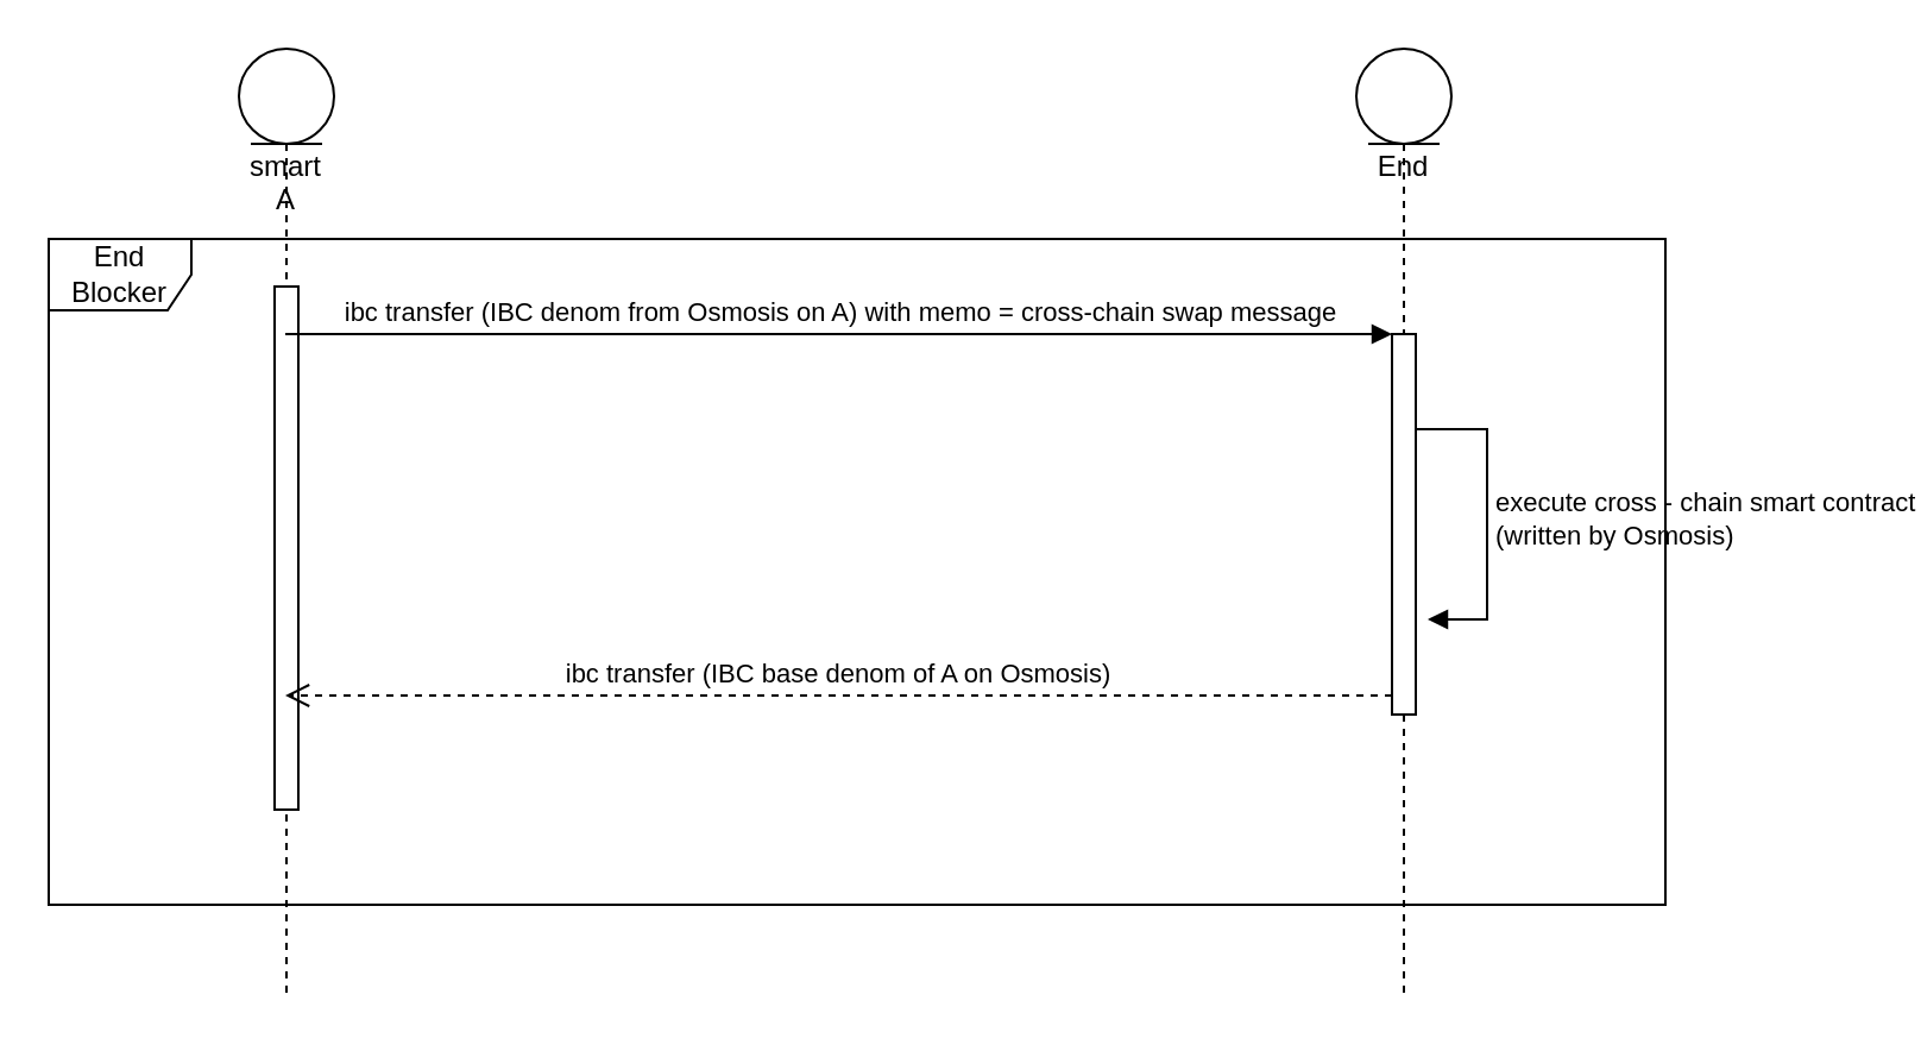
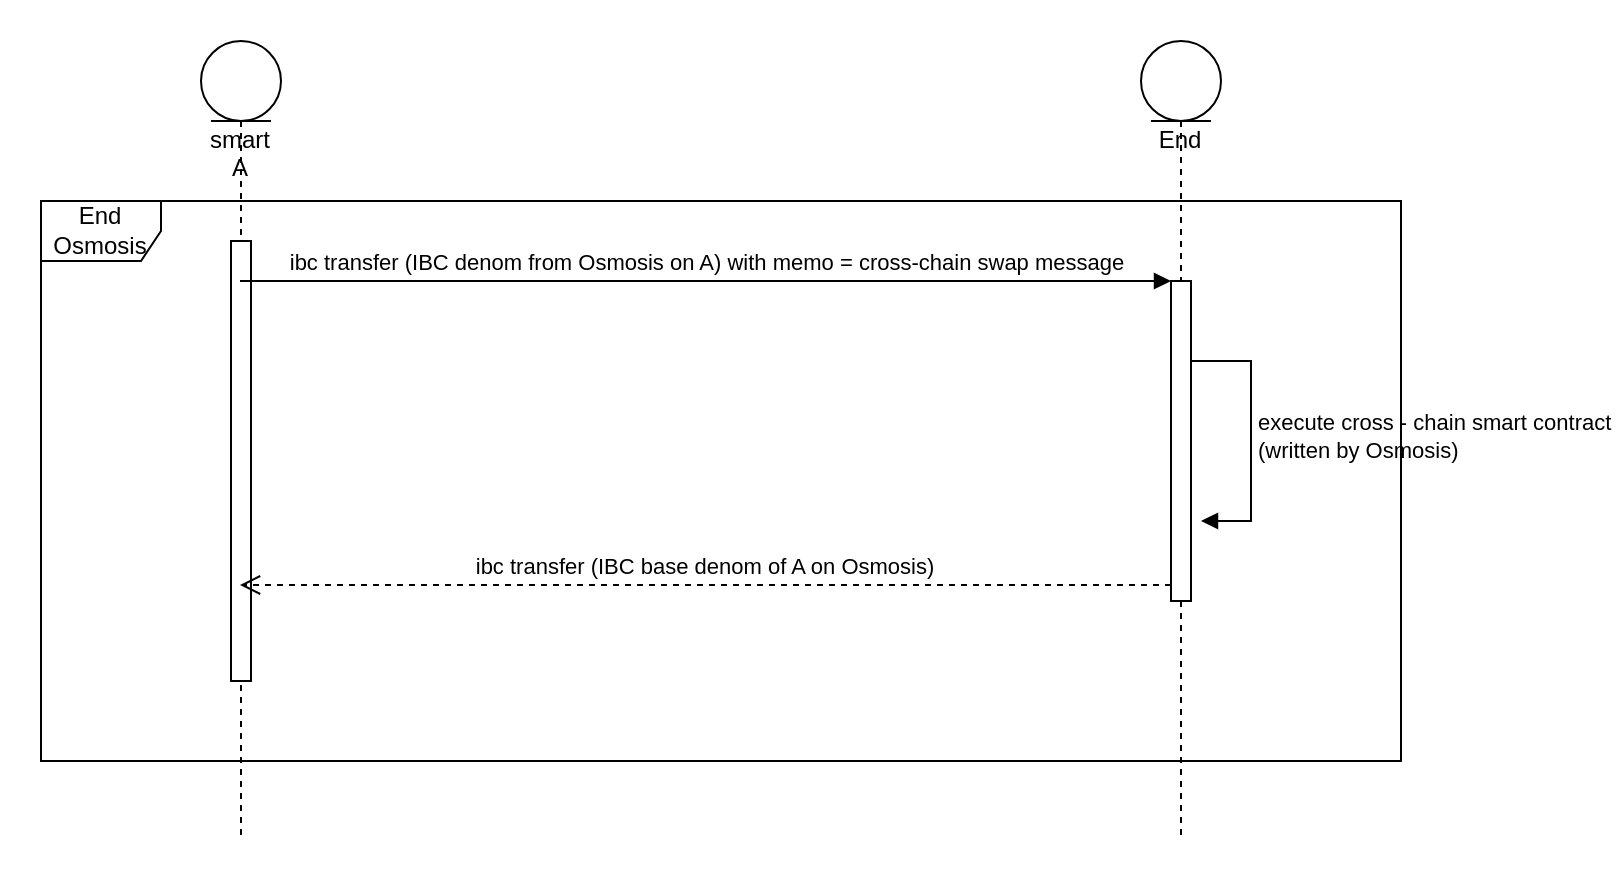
  <mxCell id="0" />
  <mxCell id="1" parent="0" />
  <mxCell id="2" value="smart A" style="shape=umlLifeline;participant=umlEntity;perimeter=lifelinePerimeter;whiteSpace=wrap;html=1;container=1;collapsible=0;recursiveResize=0;verticalAlign=top;spacingTop=36;outlineConnect=0;" vertex="1" parent="1"><mxGeometry x="100" y="20" width="40" height="400" as="geometry" /></mxCell>
  <mxCell id="3" value="" style="html=1;points=[];perimeter=orthogonalPerimeter;" vertex="1" parent="2"><mxGeometry x="15" y="100" width="10" height="220" as="geometry" /></mxCell>
  <mxCell id="4" value="End" style="shape=umlLifeline;participant=umlEntity;perimeter=lifelinePerimeter;whiteSpace=wrap;html=1;container=1;collapsible=0;recursiveResize=0;verticalAlign=top;spacingTop=36;outlineConnect=0;" vertex="1" parent="1"><mxGeometry x="570" y="20" width="40" height="400" as="geometry" /></mxCell>
  <mxCell id="5" value="" style="html=1;points=[];perimeter=orthogonalPerimeter;" vertex="1" parent="4"><mxGeometry x="15" y="120" width="10" height="160" as="geometry" /></mxCell>
  <mxCell id="6" value="ibc transfer (&lt;span style=&quot;text-align: left;&quot;&gt;IBC denom from Osmosis on A&lt;/span&gt;) with memo = cross-chain swap message" style="html=1;verticalAlign=bottom;endArrow=block;entryX=0;entryY=0;rounded=0;" edge="1" target="5" parent="1" source="2"><mxGeometry relative="1" as="geometry"><mxPoint x="565" y="140" as="sourcePoint" /></mxGeometry></mxCell>
  <mxCell id="7" value="ibc transfer (IBC base denom of A on Osmosis)" style="html=1;verticalAlign=bottom;endArrow=open;dashed=1;endSize=8;exitX=0;exitY=0.95;rounded=0;" edge="1" source="5" parent="1" target="2"><mxGeometry relative="1" as="geometry"><mxPoint x="565" y="216" as="targetPoint" /></mxGeometry></mxCell>
  <mxCell id="8" value="execute cross - chain smart contract&lt;br&gt;(written by Osmosis)" style="edgeStyle=orthogonalEdgeStyle;html=1;align=left;spacingLeft=2;endArrow=block;rounded=0;" edge="1" parent="1"><mxGeometry relative="1" as="geometry"><mxPoint x="595" y="180" as="sourcePoint" /><Array as="points"><mxPoint x="625" y="180" /><mxPoint x="625" y="260" /><mxPoint x="600" y="260" /></Array><mxPoint x="600" y="260" as="targetPoint" /></mxGeometry></mxCell>
- <mxCell id="9" value="End Blocker" style="shape=umlFrame;whiteSpace=wrap;html=1;" vertex="1" parent="1"><mxGeometry x="20" y="100" width="680" height="280" as="geometry" /></mxCell>
+ <mxCell id="9" value="End Osmosis" style="shape=umlFrame;whiteSpace=wrap;html=1;" vertex="1" parent="1"><mxGeometry x="20" y="100" width="680" height="280" as="geometry" /></mxCell>
